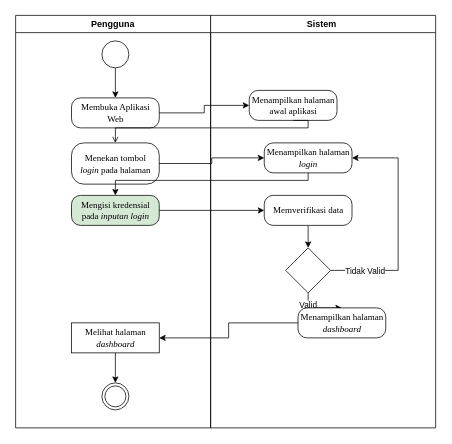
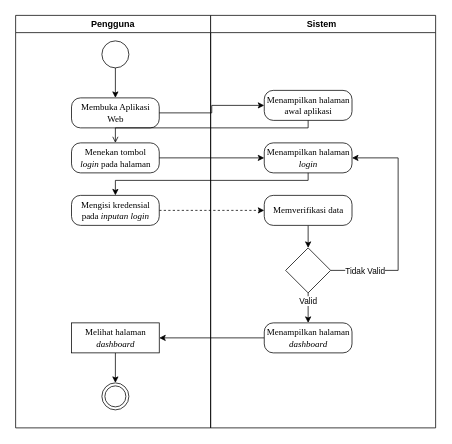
  <mxCell id="0" />
  <mxCell id="1" parent="0" />
  <mxCell id="2" value="Pengguna" style="swimlane;whiteSpace=wrap;html=1;" parent="1" vertex="1"><mxGeometry x="20" y="20" width="260" height="550" as="geometry" /></mxCell>
  <mxCell id="3" style="edgeStyle=orthogonalEdgeStyle;rounded=0;orthogonalLoop=1;jettySize=auto;html=1;exitX=0.5;exitY=1;exitDx=0;exitDy=0;entryX=0.5;entryY=0;entryDx=0;entryDy=0;" parent="2" source="4" target="5" edge="1"><mxGeometry relative="1" as="geometry" /></mxCell>
  <mxCell id="4" value="" style="ellipse;html=1;" parent="2" vertex="1"><mxGeometry x="115" y="34" width="36" height="36" as="geometry" /></mxCell>
  <mxCell id="5" value="&lt;font style=&quot;font-size: 12px;&quot; face=&quot;Times New Roman&quot;&gt;Membuka Aplikasi Web&lt;/font&gt;" style="rounded=1;whiteSpace=wrap;html=1;arcSize=30;" parent="2" vertex="1"><mxGeometry x="74.5" y="110" width="117" height="40" as="geometry" /></mxCell>
- <mxCell id="6" value="&lt;font style=&quot;font-size: 12px;&quot; face=&quot;Times New Roman&quot;&gt;Menekan tombol &lt;i&gt;login&lt;/i&gt;&amp;nbsp;pada halaman&lt;/font&gt;" style="rounded=1;whiteSpace=wrap;html=1;arcSize=30;" parent="2" vertex="1"><mxGeometry x="74.5" y="170" width="117" height="55" as="geometry" /></mxCell>
+ <mxCell id="6" value="&lt;font style=&quot;font-size: 12px;&quot; face=&quot;Times New Roman&quot;&gt;Menekan tombol &lt;i&gt;login&lt;/i&gt;&amp;nbsp;pada halaman&lt;/font&gt;" style="rounded=1;whiteSpace=wrap;html=1;arcSize=30;" parent="2" vertex="1"><mxGeometry x="74.5" y="170" width="117" height="40" as="geometry" /></mxCell>
  <mxCell id="7" value="Sistem&amp;nbsp;" style="swimlane;whiteSpace=wrap;html=1;" parent="1" vertex="1"><mxGeometry x="280" y="20" width="300" height="550" as="geometry" /></mxCell>
- <mxCell id="8" value="&lt;font style=&quot;font-size: 12px;&quot; face=&quot;Times New Roman&quot;&gt;Menampilkan halaman awal aplikasi&lt;/font&gt;" style="rounded=1;whiteSpace=wrap;html=1;arcSize=30;" parent="7" vertex="1"><mxGeometry x="51.5" y="100" width="117" height="40" as="geometry" /></mxCell>
+ <mxCell id="8" value="&lt;font style=&quot;font-size: 12px;&quot; face=&quot;Times New Roman&quot;&gt;Menampilkan halaman awal aplikasi&lt;/font&gt;" style="rounded=1;whiteSpace=wrap;html=1;arcSize=30;" parent="7" vertex="1"><mxGeometry x="71.5" y="100" width="117" height="40" as="geometry" /></mxCell>
  <mxCell id="9" value="&lt;font face=&quot;Times New Roman&quot;&gt;Menampilkan halaman &lt;i&gt;login&lt;/i&gt;&lt;/font&gt;" style="rounded=1;whiteSpace=wrap;html=1;arcSize=30;" parent="7" vertex="1"><mxGeometry x="71.5" y="170" width="117" height="40" as="geometry" /></mxCell>
- <mxCell id="10" style="edgeStyle=orthogonalEdgeStyle;rounded=0;orthogonalLoop=1;jettySize=auto;html=1;exitX=1;exitY=0.5;exitDx=0;exitDy=0;" parent="1" source="11" target="13" edge="1"><mxGeometry relative="1" as="geometry" /></mxCell>
- <mxCell id="11" value="&lt;font face=&quot;Times New Roman&quot;&gt;Mengisi kredensial pada &lt;i&gt;inputan login&lt;/i&gt;&lt;/font&gt;" style="rounded=1;whiteSpace=wrap;html=1;arcSize=30;fillColor=#d5e8d4;" parent="1" vertex="1"><mxGeometry x="94.5" y="260" width="117" height="40" as="geometry" /></mxCell>
+ <mxCell id="10" style="edgeStyle=orthogonalEdgeStyle;rounded=0;orthogonalLoop=1;jettySize=auto;html=1;exitX=1;exitY=0.5;exitDx=0;exitDy=0;dashed=1;" parent="1" source="11" target="13" edge="1"><mxGeometry relative="1" as="geometry" /></mxCell>
+ <mxCell id="11" value="&lt;font face=&quot;Times New Roman&quot;&gt;Mengisi kredensial pada &lt;i&gt;inputan login&lt;/i&gt;&lt;/font&gt;" style="rounded=1;whiteSpace=wrap;html=1;arcSize=30;" parent="1" vertex="1"><mxGeometry x="94.5" y="260" width="117" height="40" as="geometry" /></mxCell>
  <mxCell id="12" style="edgeStyle=orthogonalEdgeStyle;rounded=0;orthogonalLoop=1;jettySize=auto;html=1;exitX=0.5;exitY=1;exitDx=0;exitDy=0;entryX=0.5;entryY=0;entryDx=0;entryDy=0;" parent="1" source="13" target="18" edge="1"><mxGeometry relative="1" as="geometry" /></mxCell>
  <mxCell id="13" value="&lt;font face=&quot;Times New Roman&quot;&gt;Memverifikasi data&lt;/font&gt;" style="rounded=1;whiteSpace=wrap;html=1;arcSize=30;" parent="1" vertex="1"><mxGeometry x="351.5" y="260" width="117" height="40" as="geometry" /></mxCell>
  <mxCell id="14" style="edgeStyle=orthogonalEdgeStyle;rounded=0;orthogonalLoop=1;jettySize=auto;html=1;exitX=1;exitY=0.5;exitDx=0;exitDy=0;entryX=1;entryY=0.5;entryDx=0;entryDy=0;" parent="1" source="18" target="9" edge="1"><mxGeometry relative="1" as="geometry"><Array as="points"><mxPoint x="530" y="360" /><mxPoint x="530" y="210" /></Array></mxGeometry></mxCell>
  <mxCell id="15" value="Tidak Valid" style="edgeLabel;html=1;align=center;verticalAlign=middle;resizable=0;points=[];" parent="14" vertex="1" connectable="0"><mxGeometry x="-0.758" y="-1" relative="1" as="geometry"><mxPoint x="9" y="-1" as="offset" /></mxGeometry></mxCell>
  <mxCell id="16" style="edgeStyle=orthogonalEdgeStyle;rounded=0;orthogonalLoop=1;jettySize=auto;html=1;exitX=0.5;exitY=1;exitDx=0;exitDy=0;entryX=0.5;entryY=0;entryDx=0;entryDy=0;" parent="1" source="18" target="20" edge="1"><mxGeometry relative="1" as="geometry" /></mxCell>
  <mxCell id="17" value="Valid&lt;br&gt;" style="edgeLabel;html=1;align=center;verticalAlign=middle;resizable=0;points=[];" parent="16" vertex="1" connectable="0"><mxGeometry x="-0.5" y="-1" relative="1" as="geometry"><mxPoint as="offset" /></mxGeometry></mxCell>
  <mxCell id="18" value="" style="rhombus;whiteSpace=wrap;html=1;" parent="1" vertex="1"><mxGeometry x="380" y="330" width="60" height="60" as="geometry" /></mxCell>
  <mxCell id="19" style="edgeStyle=orthogonalEdgeStyle;rounded=0;orthogonalLoop=1;jettySize=auto;html=1;exitX=0;exitY=0.5;exitDx=0;exitDy=0;" parent="1" source="20" target="22" edge="1"><mxGeometry relative="1" as="geometry" /></mxCell>
- <mxCell id="20" value="&lt;font face=&quot;Times New Roman&quot;&gt;Menampilkan halaman &lt;i&gt;dashboard&lt;/i&gt;&lt;/font&gt;" style="rounded=1;whiteSpace=wrap;html=1;arcSize=30;" parent="1" vertex="1"><mxGeometry x="396.5" y="410" width="117" height="40" as="geometry" /></mxCell>
+ <mxCell id="20" value="&lt;font face=&quot;Times New Roman&quot;&gt;Menampilkan halaman &lt;i&gt;dashboard&lt;/i&gt;&lt;/font&gt;" style="rounded=1;whiteSpace=wrap;html=1;arcSize=30;" parent="1" vertex="1"><mxGeometry x="351.5" y="430" width="117" height="40" as="geometry" /></mxCell>
  <mxCell id="21" style="edgeStyle=orthogonalEdgeStyle;rounded=0;orthogonalLoop=1;jettySize=auto;html=1;exitX=0.5;exitY=1;exitDx=0;exitDy=0;" parent="1" source="22" target="23" edge="1"><mxGeometry relative="1" as="geometry" /></mxCell>
  <mxCell id="22" value="&lt;font face=&quot;Times New Roman&quot;&gt;Melihat halaman &lt;i&gt;dashboard&lt;/i&gt;&lt;/font&gt;" style="whiteSpace=wrap;html=1;arcSize=30;rounded=0;" parent="1" vertex="1"><mxGeometry x="94.5" y="430" width="117" height="40" as="geometry" /></mxCell>
  <mxCell id="23" value="" style="ellipse;html=1;shape=endState;" parent="1" vertex="1"><mxGeometry x="135" y="510" width="36" height="36" as="geometry" /></mxCell>
  <mxCell id="24" style="edgeStyle=orthogonalEdgeStyle;rounded=0;orthogonalLoop=1;jettySize=auto;html=1;exitX=1;exitY=0.5;exitDx=0;exitDy=0;" parent="1" source="5" target="8" edge="1"><mxGeometry relative="1" as="geometry" /></mxCell>
  <mxCell id="25" style="edgeStyle=orthogonalEdgeStyle;rounded=0;orthogonalLoop=1;jettySize=auto;html=1;exitX=0.5;exitY=1;exitDx=0;exitDy=0;entryX=0.5;entryY=0;entryDx=0;entryDy=0;endArrow=open;" parent="1" source="8" target="6" edge="1"><mxGeometry relative="1" as="geometry"><Array as="points"><mxPoint x="410" y="170" /><mxPoint x="153" y="170" /></Array></mxGeometry></mxCell>
  <mxCell id="26" style="edgeStyle=orthogonalEdgeStyle;rounded=0;orthogonalLoop=1;jettySize=auto;html=1;exitX=0.5;exitY=1;exitDx=0;exitDy=0;" parent="1" source="9" target="11" edge="1"><mxGeometry relative="1" as="geometry"><Array as="points"><mxPoint x="410" y="240" /><mxPoint x="153" y="240" /></Array></mxGeometry></mxCell>
  <mxCell id="27" style="edgeStyle=orthogonalEdgeStyle;rounded=0;orthogonalLoop=1;jettySize=auto;html=1;exitX=1;exitY=0.5;exitDx=0;exitDy=0;entryX=0;entryY=0.5;entryDx=0;entryDy=0;" parent="1" source="6" target="9" edge="1"><mxGeometry relative="1" as="geometry" /></mxCell>
